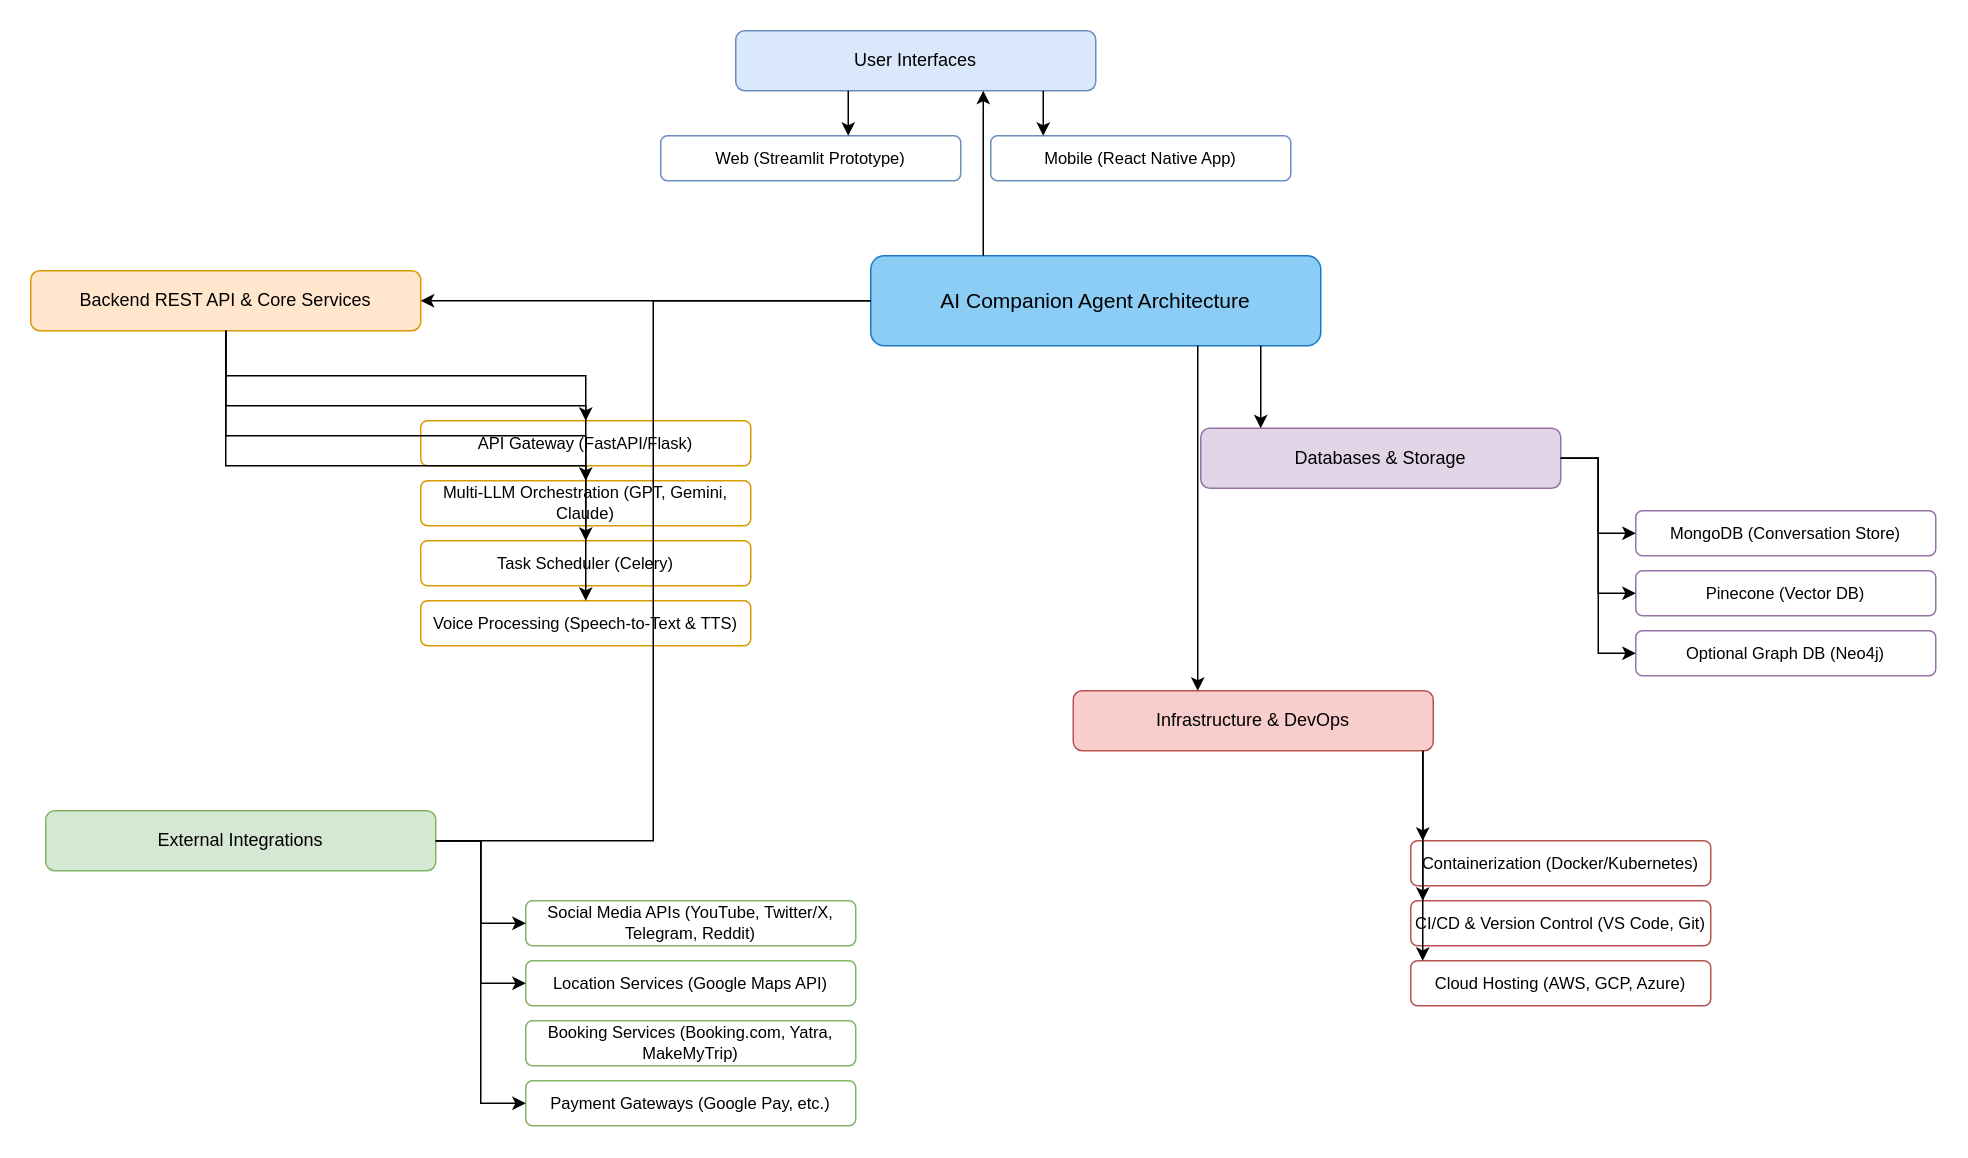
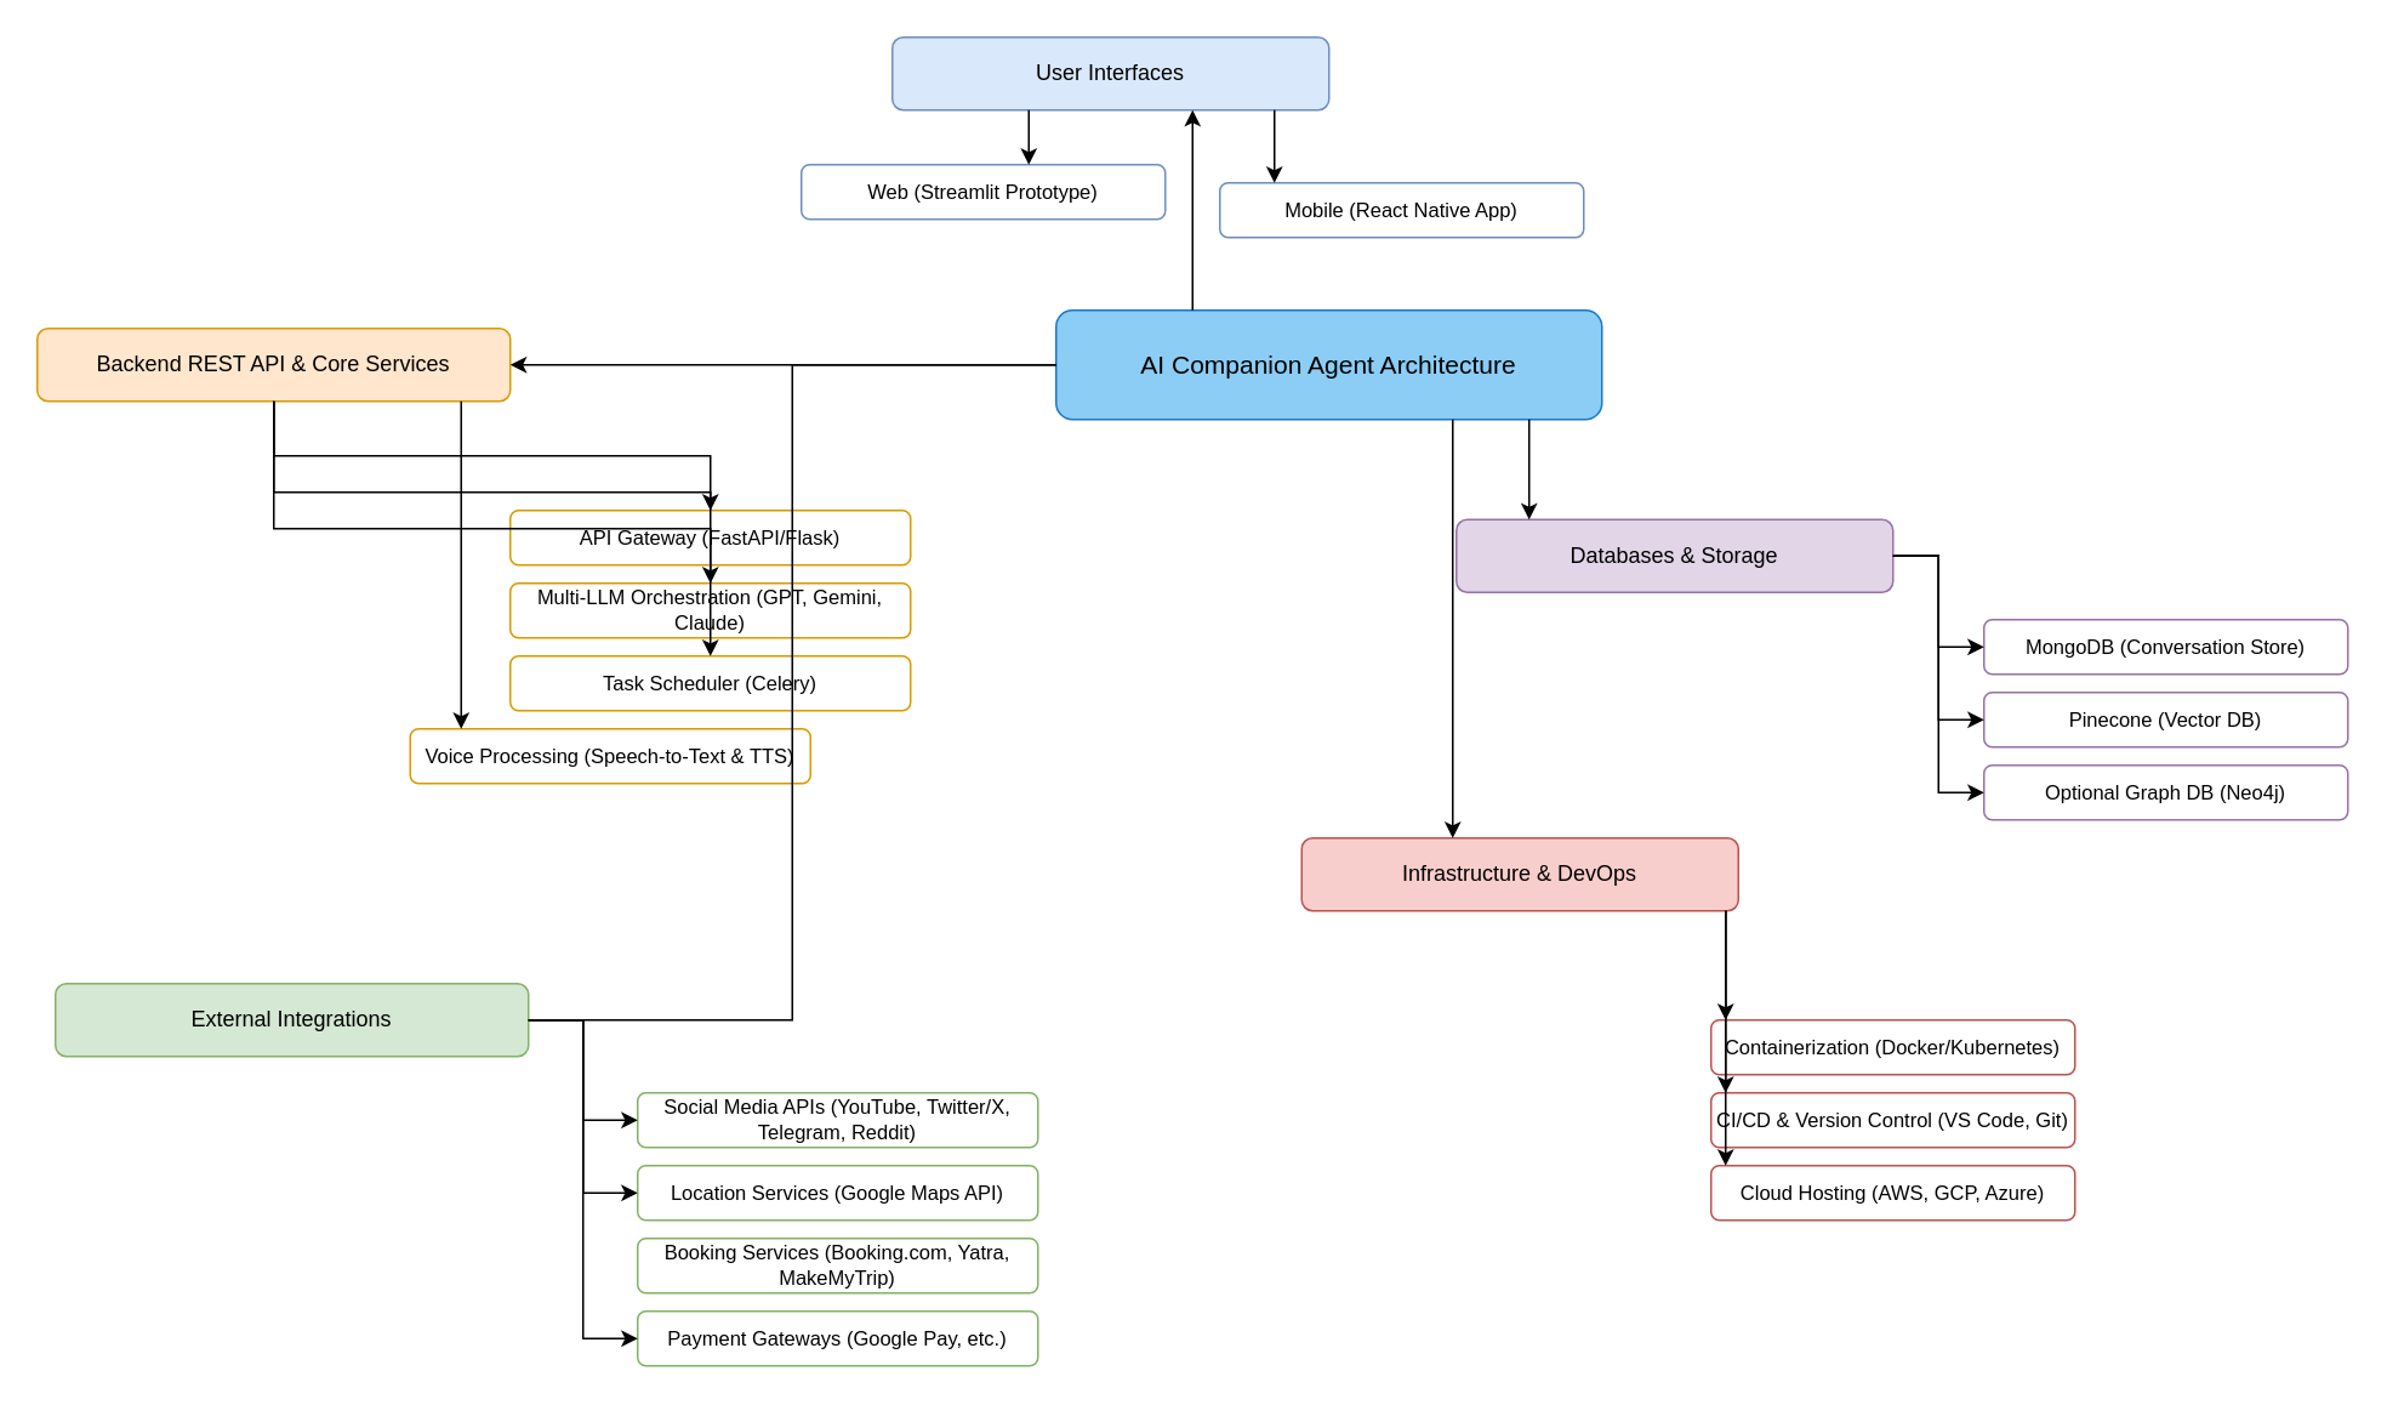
  <mxCell id="0" />
  <mxCell id="1" parent="0" />
  <mxCell id="2" value="AI Companion Agent Architecture" style="rounded=1;whiteSpace=wrap;html=1;fillColor=#8CCDF5;strokeColor=#1B78C8;fontSize=14;fontColor=#000000;" vertex="1" parent="1"><mxGeometry x="580" y="170" width="300" height="60" as="geometry" /></mxCell>
  <mxCell id="3" value="User Interfaces" style="rounded=1;whiteSpace=wrap;html=1;fillColor=#DAE8FC;strokeColor=#6C8EBF;fontSize=12;" vertex="1" parent="1"><mxGeometry x="490" y="20" width="240" height="40" as="geometry" /></mxCell>
  <mxCell id="4" value="Web (Streamlit Prototype)" style="rounded=1;whiteSpace=wrap;html=1;fillColor=#FFFFFF;strokeColor=#6C8EBF;fontSize=11;" vertex="1" parent="1"><mxGeometry x="440" y="90" width="200" height="30" as="geometry" /></mxCell>
- <mxCell id="5" value="Mobile (React Native App)" style="rounded=1;whiteSpace=wrap;html=1;fillColor=#FFFFFF;strokeColor=#6C8EBF;fontSize=11;" vertex="1" parent="1"><mxGeometry x="660" y="90" width="200" height="30" as="geometry" /></mxCell>
+ <mxCell id="5" value="Mobile (React Native App)" style="rounded=1;whiteSpace=wrap;html=1;fillColor=#FFFFFF;strokeColor=#6C8EBF;fontSize=11;" vertex="1" parent="1"><mxGeometry x="670" y="100" width="200" height="30" as="geometry" /></mxCell>
  <mxCell id="6" value="Backend REST API &amp; Core Services" style="rounded=1;whiteSpace=wrap;html=1;fillColor=#FFE6CC;strokeColor=#D79B00;fontSize=12;" vertex="1" parent="1"><mxGeometry x="20" y="180" width="260" height="40" as="geometry" /></mxCell>
  <mxCell id="7" value="API Gateway (FastAPI/Flask)" style="rounded=1;whiteSpace=wrap;html=1;fillColor=#FFFFFF;strokeColor=#D79B00;fontSize=11;" vertex="1" parent="1"><mxGeometry x="280" y="280" width="220" height="30" as="geometry" /></mxCell>
  <mxCell id="8" value="Multi-LLM Orchestration (GPT, Gemini, Claude)" style="rounded=1;whiteSpace=wrap;html=1;fillColor=#FFFFFF;strokeColor=#D79B00;fontSize=11;" vertex="1" parent="1"><mxGeometry x="280" y="320" width="220" height="30" as="geometry" /></mxCell>
  <mxCell id="9" value="Task Scheduler (Celery)" style="rounded=1;whiteSpace=wrap;html=1;fillColor=#FFFFFF;strokeColor=#D79B00;fontSize=11;" vertex="1" parent="1"><mxGeometry x="280" y="360" width="220" height="30" as="geometry" /></mxCell>
- <mxCell id="10" value="Voice Processing (Speech-to-Text &amp; TTS)" style="rounded=1;whiteSpace=wrap;html=1;fillColor=#FFFFFF;strokeColor=#D79B00;fontSize=11;" vertex="1" parent="1"><mxGeometry x="280" y="400" width="220" height="30" as="geometry" /></mxCell>
+ <mxCell id="10" value="Voice Processing (Speech-to-Text &amp; TTS)" style="rounded=1;whiteSpace=wrap;html=1;fillColor=#FFFFFF;strokeColor=#D79B00;fontSize=11;" vertex="1" parent="1"><mxGeometry x="225" y="400" width="220" height="30" as="geometry" /></mxCell>
  <mxCell id="11" value="Databases &amp; Storage" style="rounded=1;whiteSpace=wrap;html=1;fillColor=#E1D5E7;strokeColor=#9673A6;fontSize=12;" vertex="1" parent="1"><mxGeometry x="800" y="285" width="240" height="40" as="geometry" /></mxCell>
  <mxCell id="12" value="MongoDB (Conversation Store)" style="rounded=1;whiteSpace=wrap;html=1;fillColor=#FFFFFF;strokeColor=#9673A6;fontSize=11;" vertex="1" parent="1"><mxGeometry x="1090" y="340" width="200" height="30" as="geometry" /></mxCell>
  <mxCell id="13" value="Pinecone (Vector DB)" style="rounded=1;whiteSpace=wrap;html=1;fillColor=#FFFFFF;strokeColor=#9673A6;fontSize=11;" vertex="1" parent="1"><mxGeometry x="1090" y="380" width="200" height="30" as="geometry" /></mxCell>
  <mxCell id="14" value="Optional Graph DB (Neo4j)" style="rounded=1;whiteSpace=wrap;html=1;fillColor=#FFFFFF;strokeColor=#9673A6;fontSize=11;" vertex="1" parent="1"><mxGeometry x="1090" y="420" width="200" height="30" as="geometry" /></mxCell>
  <mxCell id="15" value="External Integrations" style="rounded=1;whiteSpace=wrap;html=1;fillColor=#D5E8D4;strokeColor=#82B366;fontSize=12;" vertex="1" parent="1"><mxGeometry x="30" y="540" width="260" height="40" as="geometry" /></mxCell>
  <mxCell id="16" value="Social Media APIs (YouTube, Twitter/X, Telegram, Reddit)" style="rounded=1;whiteSpace=wrap;html=1;fillColor=#FFFFFF;strokeColor=#82B366;fontSize=11;" vertex="1" parent="1"><mxGeometry x="350" y="600" width="220" height="30" as="geometry" /></mxCell>
  <mxCell id="17" value="Location Services (Google Maps API)" style="rounded=1;whiteSpace=wrap;html=1;fillColor=#FFFFFF;strokeColor=#82B366;fontSize=11;" vertex="1" parent="1"><mxGeometry x="350" y="640" width="220" height="30" as="geometry" /></mxCell>
  <mxCell id="18" value="Booking Services (Booking.com, Yatra, MakeMyTrip)" style="rounded=1;whiteSpace=wrap;html=1;fillColor=#FFFFFF;strokeColor=#82B366;fontSize=11;" vertex="1" parent="1"><mxGeometry x="350" y="680" width="220" height="30" as="geometry" /></mxCell>
  <mxCell id="19" value="Payment Gateways (Google Pay, etc.)" style="rounded=1;whiteSpace=wrap;html=1;fillColor=#FFFFFF;strokeColor=#82B366;fontSize=11;" vertex="1" parent="1"><mxGeometry x="350" y="720" width="220" height="30" as="geometry" /></mxCell>
  <mxCell id="20" value="Infrastructure &amp; DevOps" style="rounded=1;whiteSpace=wrap;html=1;fillColor=#F8CECC;strokeColor=#B85450;fontSize=12;" vertex="1" parent="1"><mxGeometry x="715" y="460" width="240" height="40" as="geometry" /></mxCell>
  <mxCell id="21" value="Containerization (Docker/Kubernetes)" style="rounded=1;whiteSpace=wrap;html=1;fillColor=#FFFFFF;strokeColor=#B85450;fontSize=11;" vertex="1" parent="1"><mxGeometry x="940" y="560" width="200" height="30" as="geometry" /></mxCell>
  <mxCell id="22" value="CI/CD &amp; Version Control (VS Code, Git)" style="rounded=1;whiteSpace=wrap;html=1;fillColor=#FFFFFF;strokeColor=#B85450;fontSize=11;" vertex="1" parent="1"><mxGeometry x="940" y="600" width="200" height="30" as="geometry" /></mxCell>
  <mxCell id="23" value="Cloud Hosting (AWS, GCP, Azure)" style="rounded=1;whiteSpace=wrap;html=1;fillColor=#FFFFFF;strokeColor=#B85450;fontSize=11;" vertex="1" parent="1"><mxGeometry x="940" y="640" width="200" height="30" as="geometry" /></mxCell>
  <mxCell id="24" style="edgeStyle=elbowEdgeStyle;rounded=0;html=1;strokeColor=#000000;" edge="1" parent="1" source="2" target="3"><mxGeometry relative="1" as="geometry" /></mxCell>
  <mxCell id="25" style="edgeStyle=elbowEdgeStyle;rounded=0;html=1;strokeColor=#000000;" edge="1" parent="1" source="2" target="6"><mxGeometry relative="1" as="geometry" /></mxCell>
  <mxCell id="26" style="edgeStyle=elbowEdgeStyle;rounded=0;html=1;strokeColor=#000000;" edge="1" parent="1" source="2" target="11"><mxGeometry relative="1" as="geometry" /></mxCell>
  <mxCell id="27" style="edgeStyle=elbowEdgeStyle;rounded=0;html=1;strokeColor=#000000;endArrow=none;" edge="1" parent="1" source="2" target="15"><mxGeometry relative="1" as="geometry" /></mxCell>
  <mxCell id="28" style="edgeStyle=elbowEdgeStyle;rounded=0;html=1;strokeColor=#000000;" edge="1" parent="1" source="2" target="20"><mxGeometry relative="1" as="geometry" /></mxCell>
  <mxCell id="29" style="edgeStyle=elbowEdgeStyle;rounded=0;html=1;strokeColor=#000000;" edge="1" parent="1" source="3" target="4"><mxGeometry relative="1" as="geometry" /></mxCell>
  <mxCell id="30" style="edgeStyle=elbowEdgeStyle;rounded=0;html=1;strokeColor=#000000;" edge="1" parent="1" source="3" target="5"><mxGeometry relative="1" as="geometry" /></mxCell>
  <mxCell id="31" style="edgeStyle=elbowEdgeStyle;rounded=0;html=1;strokeColor=#000000;" edge="1" parent="1" source="6" target="7"><mxGeometry relative="1" as="geometry" /></mxCell>
  <mxCell id="32" style="edgeStyle=elbowEdgeStyle;rounded=0;html=1;strokeColor=#000000;" edge="1" parent="1" source="6" target="8"><mxGeometry relative="1" as="geometry" /></mxCell>
  <mxCell id="33" style="edgeStyle=elbowEdgeStyle;rounded=0;html=1;strokeColor=#000000;" edge="1" parent="1" source="6" target="9"><mxGeometry relative="1" as="geometry" /></mxCell>
  <mxCell id="34" style="edgeStyle=elbowEdgeStyle;rounded=0;html=1;strokeColor=#000000;" edge="1" parent="1" source="6" target="10"><mxGeometry relative="1" as="geometry" /></mxCell>
  <mxCell id="35" style="edgeStyle=elbowEdgeStyle;rounded=0;html=1;strokeColor=#000000;" edge="1" parent="1" source="11" target="12"><mxGeometry relative="1" as="geometry" /></mxCell>
  <mxCell id="36" style="edgeStyle=elbowEdgeStyle;rounded=0;html=1;strokeColor=#000000;" edge="1" parent="1" source="11" target="13"><mxGeometry relative="1" as="geometry" /></mxCell>
  <mxCell id="37" style="edgeStyle=elbowEdgeStyle;rounded=0;html=1;strokeColor=#000000;" edge="1" parent="1" source="11" target="14"><mxGeometry relative="1" as="geometry" /></mxCell>
  <mxCell id="38" style="edgeStyle=elbowEdgeStyle;rounded=0;html=1;strokeColor=#000000;" edge="1" parent="1" source="15" target="16"><mxGeometry relative="1" as="geometry" /></mxCell>
  <mxCell id="39" style="edgeStyle=elbowEdgeStyle;rounded=0;html=1;strokeColor=#000000;" edge="1" parent="1" source="15" target="17"><mxGeometry relative="1" as="geometry" /></mxCell>
  <mxCell id="40" style="edgeStyle=elbowEdgeStyle;rounded=0;html=1;strokeColor=#000000;" edge="1" parent="1" source="15" target="19"><mxGeometry relative="1" as="geometry" /></mxCell>
  <mxCell id="41" style="edgeStyle=elbowEdgeStyle;rounded=0;html=1;strokeColor=#000000;" edge="1" parent="1" source="20" target="21"><mxGeometry relative="1" as="geometry" /></mxCell>
  <mxCell id="42" style="edgeStyle=elbowEdgeStyle;rounded=0;html=1;strokeColor=#000000;" edge="1" parent="1" source="20" target="22"><mxGeometry relative="1" as="geometry" /></mxCell>
  <mxCell id="43" style="edgeStyle=elbowEdgeStyle;rounded=0;html=1;strokeColor=#000000;" edge="1" parent="1" source="20" target="23"><mxGeometry relative="1" as="geometry" /></mxCell>
